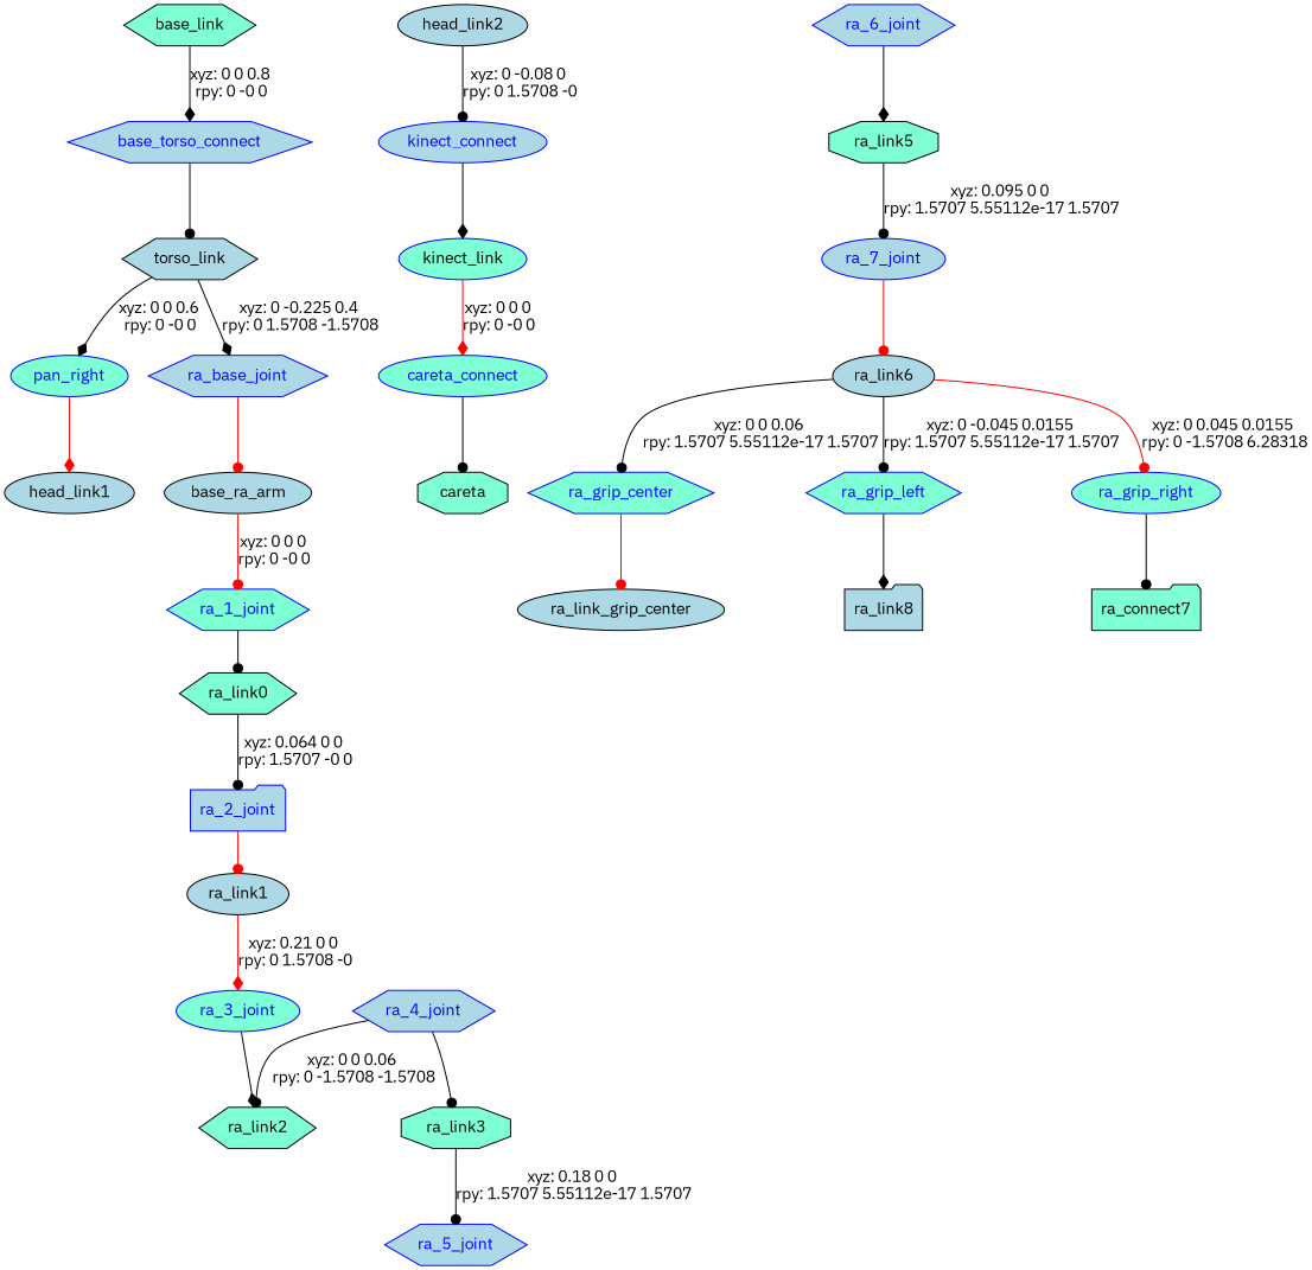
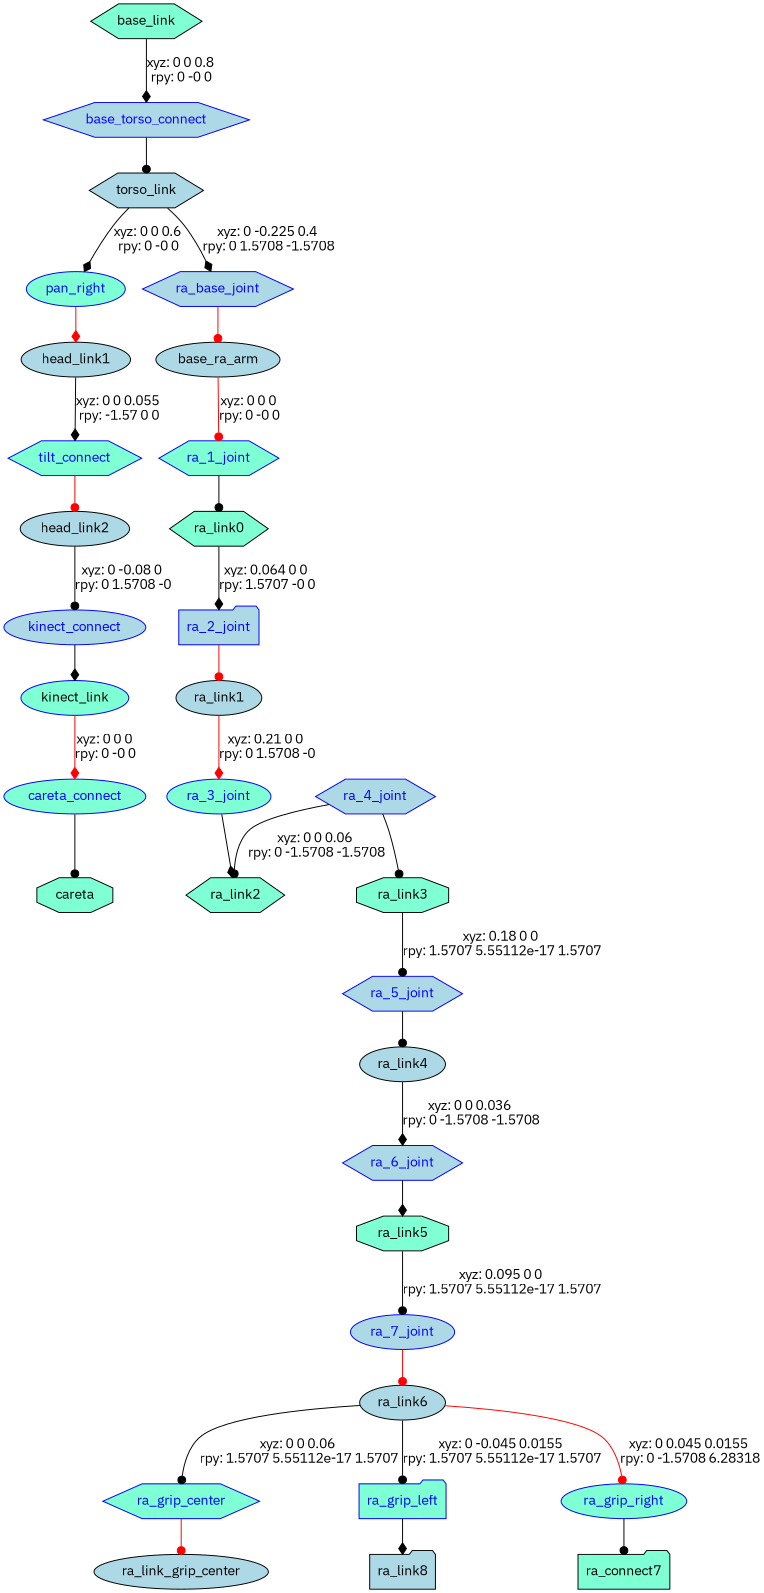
  digraph {
    fontname="IBM Plex Sans"
    node [fillcolor=lightblue fontname="IBM Plex Sans" shape=ellipse style=filled color=blue]
    edge [arrowhead=dot color=black fontname="IBM Plex Sans"]
    n1 [fillcolor=aquamarine label=base_link shape=hexagon color=""]
    base_torso_connect [fontcolor=blue shape=hexagon]
    n3 [label=torso_link shape=hexagon color=""]
    n4 [fillcolor=aquamarine fontcolor=blue label=pan_right]
    ra_base_joint [fontcolor=blue shape=hexagon]
    n6 [label=head_link1 color=""]
    n7 [label=base_ra_arm color=""]
+   tilt_connect [fillcolor=aquamarine fontcolor=blue shape=hexagon]
    n9 [label=head_link2 color=""]
    kinect_connect [fontcolor=blue]
    n11 [fillcolor=aquamarine label=kinect_link]
    careta_connect [fillcolor=aquamarine fontcolor=blue]
    n13 [fillcolor=aquamarine label=careta shape=octagon color=""]
    ra_1_joint [fillcolor=aquamarine fontcolor=blue shape=hexagon]
    n15 [fillcolor=aquamarine label=ra_link0 shape=hexagon color=""]
    ra_2_joint [fontcolor=blue shape=folder]
    n17 [label=ra_link1 color=""]
    ra_3_joint [fillcolor=aquamarine fontcolor=blue]
    n19 [fillcolor=aquamarine label=ra_link2 shape=hexagon color=""]
    ra_4_joint [fontcolor=blue shape=hexagon]
    n21 [fillcolor=aquamarine label=ra_link3 shape=octagon color=""]
    ra_5_joint [fontcolor=blue shape=hexagon]
+   n23 [label=ra_link4 color=""]
    ra_6_joint [fontcolor=blue shape=hexagon]
    n25 [fillcolor=aquamarine label=ra_link5 shape=octagon color=""]
    ra_7_joint [fontcolor=blue]
    n27 [label=ra_link6 color=""]
    ra_grip_center [fillcolor=aquamarine fontcolor=blue shape=hexagon]
-   ra_grip_left [fillcolor=aquamarine fontcolor=blue shape=hexagon]
+   ra_grip_left [fillcolor=aquamarine fontcolor=blue shape=folder]
    ra_grip_right [fillcolor=aquamarine fontcolor=blue]
    n31 [label=ra_link_grip_center color=""]
    n32 [label=ra_link8 shape=folder color=""]
    n33 [fillcolor=aquamarine label=ra_connect7 shape=folder color=""]
    n1 -> base_torso_connect [arrowhead=diamond label="xyz: 0 0 0.8 \nrpy: 0 -0 0"]
    base_torso_connect -> n3
    n3 -> n4 [arrowhead=diamond label="xyz: 0 0 0.6 \nrpy: 0 -0 0"]
    n3 -> ra_base_joint [arrowhead=diamond label="xyz: 0 -0.225 0.4 \nrpy: 0 1.5708 -1.5708"]
    n4 -> n6 [arrowhead=diamond color=red]
    ra_base_joint -> n7 [color=red]
+   n6 -> tilt_connect [arrowhead=diamond label="xyz: 0 0 0.055 \nrpy: -1.57 0 0"]
    n7 -> ra_1_joint [color=red label="xyz: 0 0 0 \nrpy: 0 -0 0"]
+   tilt_connect -> n9 [color=red]
    n9 -> kinect_connect [label="xyz: 0 -0.08 0 \nrpy: 0 1.5708 -0"]
    kinect_connect -> n11 [arrowhead=diamond]
    n11 -> careta_connect [arrowhead=diamond color=red label="xyz: 0 0 0 \nrpy: 0 -0 0"]
    careta_connect -> n13
    ra_1_joint -> n15
-   n15 -> ra_2_joint [label="xyz: 0.064 0 0 \nrpy: 1.5707 -0 0"]
+   n15 -> ra_2_joint [arrowhead=diamond label="xyz: 0.064 0 0 \nrpy: 1.5707 -0 0"]
    ra_2_joint -> n17 [color=red]
    n17 -> ra_3_joint [arrowhead=diamond color=red label="xyz: 0.21 0 0 \nrpy: 0 1.5708 -0"]
    ra_3_joint -> n19 [arrowhead=diamond]
    ra_4_joint -> n19 [label="xyz: 0 0 0.06 \nrpy: 0 -1.5708 -1.5708"]
    ra_4_joint -> n21
    n21 -> ra_5_joint [label="xyz: 0.18 0 0 \nrpy: 1.5707 5.55112e-17 1.5707"]
+   ra_5_joint -> n23
+   n23 -> ra_6_joint [arrowhead=diamond label="xyz: 0 0 0.036 \nrpy: 0 -1.5708 -1.5708"]
    ra_6_joint -> n25 [arrowhead=diamond]
    n25 -> ra_7_joint [label="xyz: 0.095 0 0 \nrpy: 1.5707 5.55112e-17 1.5707"]
    ra_7_joint -> n27 [color=red]
    n27 -> ra_grip_center [label="xyz: 0 0 0.06 \nrpy: 1.5707 5.55112e-17 1.5707"]
    n27 -> ra_grip_left [label="xyz: 0 -0.045 0.0155 \nrpy: 1.5707 5.55112e-17 1.5707"]
    n27 -> ra_grip_right [color=red label="xyz: 0 0.045 0.0155 \nrpy: 0 -1.5708 6.28318"]
    ra_grip_center -> n31 [color=red]
    ra_grip_left -> n32 [arrowhead=diamond]
    ra_grip_right -> n33
  }
